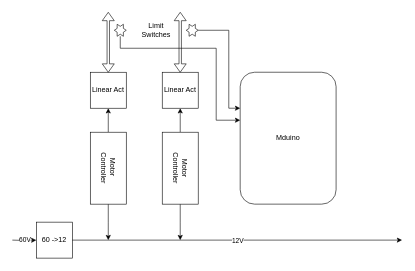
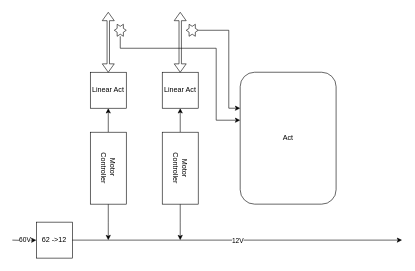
  <mxCell id="0" />
  <mxCell id="1" parent="0" />
- <mxCell id="2" value="60 -&amp;gt;12" style="whiteSpace=wrap;html=1;aspect=fixed;" vertex="1" parent="1"><mxGeometry x="60" y="370" width="60" height="60" as="geometry" /></mxCell>
+ <mxCell id="2" value="62 -&amp;gt;12" style="whiteSpace=wrap;html=1;aspect=fixed;" vertex="1" parent="1"><mxGeometry x="60" y="370" width="60" height="60" as="geometry" /></mxCell>
  <mxCell id="3" value="" style="endArrow=classic;html=1;rounded=0;edgeStyle=orthogonalEdgeStyle;entryX=0;entryY=0.5;entryDx=0;entryDy=0;" edge="1" parent="1" target="2"><mxGeometry relative="1" as="geometry"><mxPoint y="400" as="sourcePoint" x="20" /><mxPoint x="50" y="221" as="targetPoint" /></mxGeometry></mxCell>
  <mxCell id="4" value="60V" style="edgeLabel;html=1;align=center;verticalAlign=middle;resizable=0;points=[];" vertex="1" connectable="0" parent="3"><mxGeometry x="0.02" y="1" relative="1" as="geometry"><mxPoint as="offset" /></mxGeometry></mxCell>
  <mxCell id="5" value="" style="endArrow=classic;html=1;rounded=0;edgeStyle=orthogonalEdgeStyle;exitX=1;exitY=0.5;exitDx=0;exitDy=0;" edge="1" parent="1" source="2"><mxGeometry relative="1" as="geometry"><mxPoint x="530" y="90" as="sourcePoint" /><mxPoint x="670" y="400" as="targetPoint" /></mxGeometry></mxCell>
  <mxCell id="6" value="12V" style="edgeLabel;resizable=0;html=1;align=center;verticalAlign=middle;" connectable="0" vertex="1" parent="5"><mxGeometry relative="1" as="geometry" /></mxCell>
  <mxCell id="7" style="edgeStyle=orthogonalEdgeStyle;rounded=0;orthogonalLoop=1;jettySize=auto;html=1;exitX=0;exitY=0.5;exitDx=0;exitDy=0;entryX=0.5;entryY=1;entryDx=0;entryDy=0;" edge="1" parent="1" source="9" target="13"><mxGeometry relative="1" as="geometry" /></mxCell>
  <mxCell id="8" style="edgeStyle=orthogonalEdgeStyle;rounded=0;orthogonalLoop=1;jettySize=auto;html=1;" edge="1" parent="1" source="9"><mxGeometry relative="1" as="geometry"><mxPoint x="180" y="400" as="targetPoint" /></mxGeometry></mxCell>
  <mxCell id="9" value="Motor&amp;nbsp;&lt;br&gt;Controller" style="rounded=0;whiteSpace=wrap;html=1;rotation=90;" vertex="1" parent="1"><mxGeometry x="120" y="250" width="120" height="60" as="geometry" /></mxCell>
  <mxCell id="10" style="edgeStyle=orthogonalEdgeStyle;rounded=0;orthogonalLoop=1;jettySize=auto;html=1;entryX=0.5;entryY=1;entryDx=0;entryDy=0;" edge="1" parent="1" source="12" target="14"><mxGeometry relative="1" as="geometry" /></mxCell>
  <mxCell id="11" style="edgeStyle=orthogonalEdgeStyle;rounded=0;orthogonalLoop=1;jettySize=auto;html=1;" edge="1" parent="1" source="12"><mxGeometry relative="1" as="geometry"><mxPoint x="300" y="400" as="targetPoint" /></mxGeometry></mxCell>
  <mxCell id="12" value="Motor&lt;br&gt;Controller" style="rounded=0;whiteSpace=wrap;html=1;rotation=90;" vertex="1" parent="1"><mxGeometry x="240" y="250" width="120" height="60" as="geometry" /></mxCell>
  <mxCell id="13" value="Linear Act" style="rounded=0;whiteSpace=wrap;html=1;" vertex="1" parent="1"><mxGeometry x="150" y="120" width="60" height="60" as="geometry" /></mxCell>
  <mxCell id="14" value="Linear Act" style="rounded=0;whiteSpace=wrap;html=1;" vertex="1" parent="1"><mxGeometry x="270" y="120" width="60" height="60" as="geometry" /></mxCell>
  <mxCell id="15" value="" style="shape=doubleArrow;direction=south;whiteSpace=wrap;html=1;arrowWidth=0.2;arrowSize=0.14;" vertex="1" parent="1"><mxGeometry x="170" y="20" width="20" height="100" as="geometry" /></mxCell>
  <mxCell id="16" value="" style="shape=doubleArrow;direction=south;whiteSpace=wrap;html=1;arrowWidth=0.2;arrowSize=0.14;" vertex="1" parent="1"><mxGeometry x="290" y="20" width="20" height="100" as="geometry" /></mxCell>
  <mxCell id="17" value="" style="edgeStyle=orthogonalEdgeStyle;rounded=0;orthogonalLoop=1;jettySize=auto;html=1;" edge="1" parent="1" source="18"><mxGeometry relative="1" as="geometry"><mxPoint x="400" y="200" as="targetPoint" /><Array as="points"><mxPoint x="200" y="80" /><mxPoint x="360" y="80" /><mxPoint x="360" y="200" /></Array></mxGeometry></mxCell>
  <mxCell id="18" value="" style="verticalLabelPosition=bottom;verticalAlign=top;html=1;shape=mxgraph.basic.6_point_star" vertex="1" parent="1"><mxGeometry x="190" y="40" width="20" height="20" as="geometry" /></mxCell>
  <mxCell id="19" value="" style="edgeStyle=orthogonalEdgeStyle;rounded=0;orthogonalLoop=1;jettySize=auto;html=1;" edge="1" parent="1" source="20"><mxGeometry relative="1" as="geometry"><mxPoint x="400" y="180" as="targetPoint" /><Array as="points"><mxPoint x="381" y="50" /><mxPoint x="381" y="180" /><mxPoint x="400" y="180" /></Array></mxGeometry></mxCell>
  <mxCell id="20" value="" style="verticalLabelPosition=bottom;verticalAlign=top;html=1;shape=mxgraph.basic.6_point_star" vertex="1" parent="1"><mxGeometry x="310" y="40" width="20" height="20" as="geometry" /></mxCell>
- <mxCell id="21" value="Mduino" style="rounded=1;whiteSpace=wrap;html=1;" vertex="1" parent="1"><mxGeometry x="400" y="120" width="160" height="220" as="geometry" /></mxCell>
- <mxCell id="22" value="Limit Switches" style="text;html=1;strokeColor=none;fillColor=none;align=center;verticalAlign=middle;whiteSpace=wrap;rounded=0;" vertex="1" parent="1"><mxGeometry x="230" y="35" width="60" height="30" as="geometry" /></mxCell>
+ <mxCell id="21" value="Act" style="rounded=1;whiteSpace=wrap;html=1;" vertex="1" parent="1"><mxGeometry x="400" y="120" width="160" height="220" as="geometry" /></mxCell>
